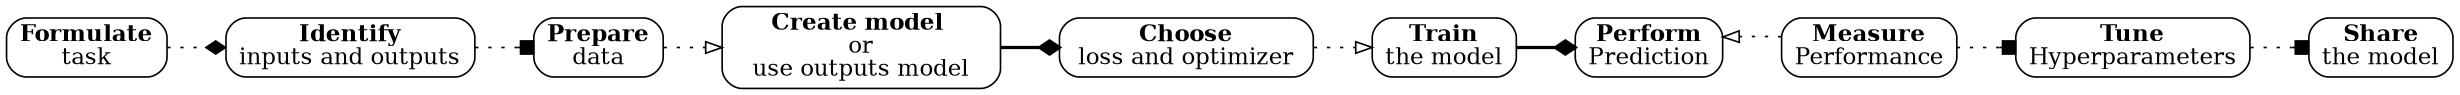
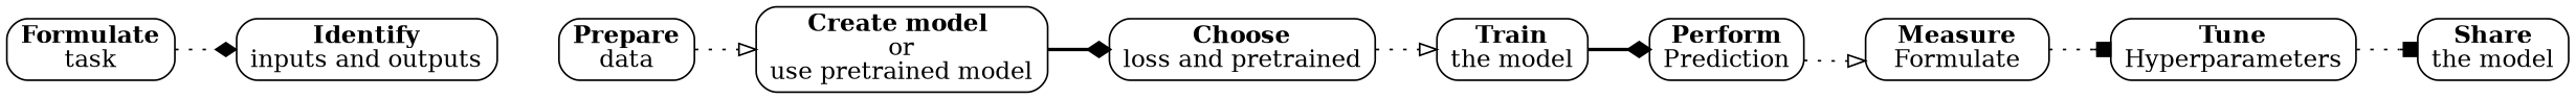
  digraph {
    rankdir=LR
    node [shape=rect style=rounded]
    edge [arrowhead=diamond style=dotted]
    n1 [label=<<B>Formulate</B><BR/>task>]
    n2 [label=<<B>Identify</B><BR/>inputs and outputs>]
    n3 [label=<<B>Prepare</B><BR/>data>]
-   n4 [label=<<B>Create model </B><BR/>or<BR/>use outputs model>]
-   n5 [label=<<B>Choose</B><BR/>loss and optimizer>]
+   n4 [label=<<B>Create model </B><BR/>or<BR/>use pretrained model>]
+   n5 [label=<<B>Choose</B><BR/>loss and pretrained>]
    n6 [label=<<B>Train</B><BR/>the model>]
    n7 [label=<<B>Perform</B><BR/>Prediction>]
-   n8 [label=<<B>Measure</B><BR/>Performance>]
+   n8 [label=<<B>Measure</B><BR/>Formulate>]
    n9 [label=<<B>Tune</B><BR/>Hyperparameters>]
    n10 [label=<<B>Share</B><BR/>the model>]
    n1 -> n2
-   n2 -> n3 [arrowhead=box]
    n3 -> n4 [arrowhead=onormal]
    n4 -> n5 [style=bold]
    n5 -> n6 [arrowhead=onormal]
    n6 -> n7 [style=bold]
-   n8 -> n7 [arrowhead=onormal]
+   n7 -> n8 [arrowhead=onormal]
    n8 -> n9 [arrowhead=box]
    n9 -> n10 [arrowhead=box]
  }
